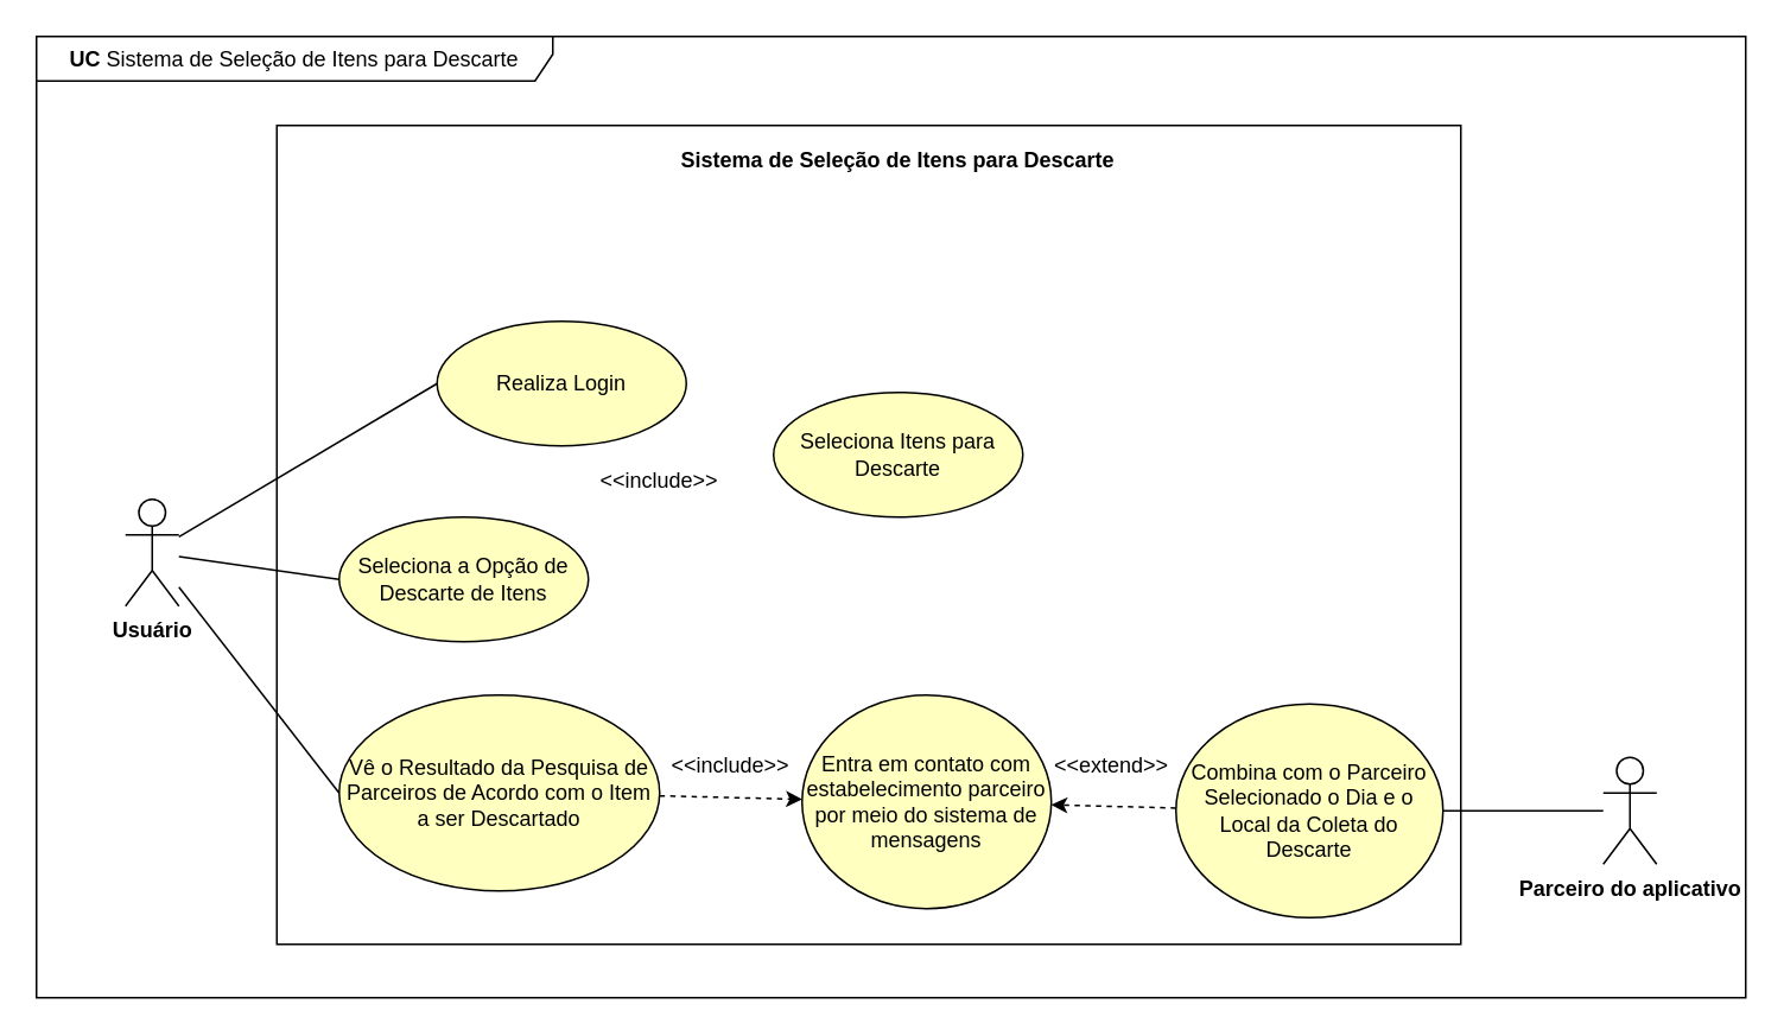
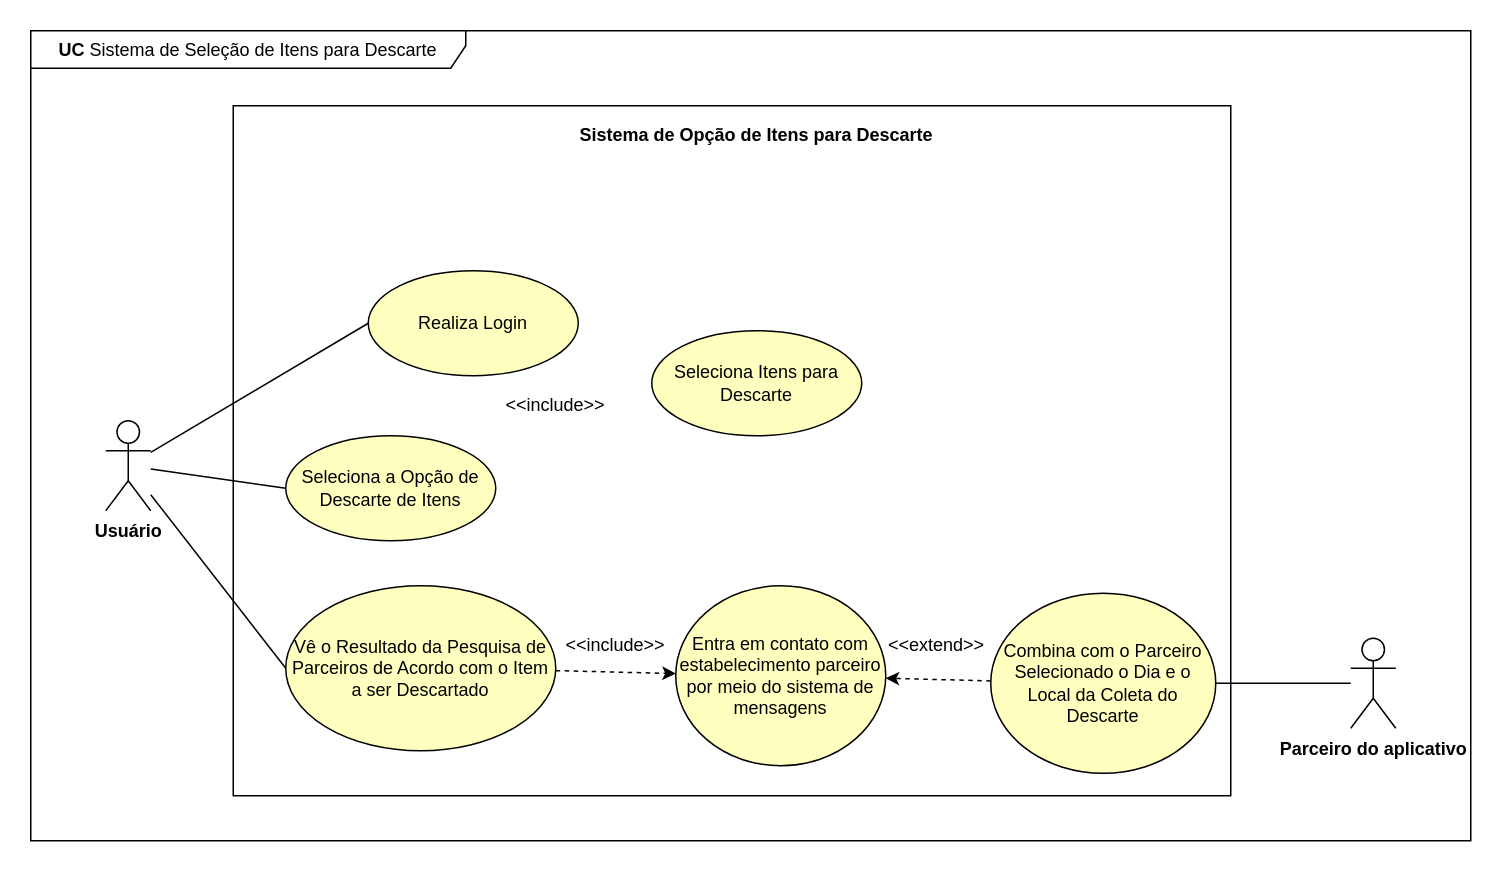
  <mxCell id="0" />
  <mxCell id="1" parent="0" />
  <mxCell id="2" value="&lt;b&gt;UC&lt;/b&gt; Sistema de Seleção de Itens para Descarte" style="shape=umlFrame;whiteSpace=wrap;html=1;width=290;height=25;" parent="1" vertex="1"><mxGeometry x="20" y="20" width="960" height="540" as="geometry" /></mxCell>
  <mxCell id="3" value="" style="rounded=0;whiteSpace=wrap;html=1;fillColor=none;" parent="1" vertex="1"><mxGeometry x="155" y="70" width="665" height="460" as="geometry" /></mxCell>
  <mxCell id="4" value="Seleciona a Opção de Descarte de Itens" style="ellipse;whiteSpace=wrap;html=1;fillColor=#FFFFC0;" parent="1" vertex="1"><mxGeometry x="190" y="290" width="140" height="70" as="geometry" /></mxCell>
  <mxCell id="5" value="Realiza Login" style="ellipse;whiteSpace=wrap;html=1;fillColor=#FFFFC0;" parent="1" vertex="1"><mxGeometry x="245" y="180" width="140" height="70" as="geometry" /></mxCell>
  <mxCell id="6" style="edgeStyle=none;rounded=0;orthogonalLoop=1;jettySize=auto;html=1;dashed=1;" parent="1" source="7" target="8" edge="1"><mxGeometry relative="1" as="geometry" /></mxCell>
  <mxCell id="7" value="Vê o Resultado da Pesquisa de Parceiros de Acordo com o Item a ser Descartado" style="ellipse;whiteSpace=wrap;html=1;fillColor=#FFFFC0;" parent="1" vertex="1"><mxGeometry x="190" y="390" width="180" height="110" as="geometry" /></mxCell>
  <mxCell id="8" value="Entra em contato com estabelecimento parceiro por meio do sistema de mensagens" style="ellipse;whiteSpace=wrap;html=1;fillColor=#FFFFC0;" parent="1" vertex="1"><mxGeometry x="450" y="390" width="140" height="120" as="geometry" /></mxCell>
  <mxCell id="9" style="edgeStyle=none;rounded=0;orthogonalLoop=1;jettySize=auto;html=1;entryX=1;entryY=0.5;entryDx=0;entryDy=0;endArrow=none;endFill=0;" parent="1" source="10" target="18" edge="1"><mxGeometry relative="1" as="geometry" /></mxCell>
  <mxCell id="10" value="&lt;b&gt;Parceiro do aplicativo&lt;/b&gt;" style="shape=umlActor;verticalLabelPosition=bottom;verticalAlign=top;html=1;" parent="1" vertex="1"><mxGeometry x="900" y="425" width="30" height="60" as="geometry" /></mxCell>
  <mxCell id="11" style="edgeStyle=none;rounded=0;orthogonalLoop=1;jettySize=auto;html=1;entryX=0;entryY=0.5;entryDx=0;entryDy=0;endArrow=none;endFill=0;" parent="1" source="14" target="5" edge="1"><mxGeometry relative="1" as="geometry" /></mxCell>
  <mxCell id="12" style="edgeStyle=none;rounded=0;orthogonalLoop=1;jettySize=auto;html=1;entryX=0;entryY=0.5;entryDx=0;entryDy=0;endArrow=none;endFill=0;" parent="1" source="14" target="4" edge="1"><mxGeometry relative="1" as="geometry" /></mxCell>
  <mxCell id="13" style="edgeStyle=none;rounded=0;orthogonalLoop=1;jettySize=auto;html=1;entryX=0;entryY=0.5;entryDx=0;entryDy=0;endArrow=none;endFill=0;" parent="1" source="14" target="7" edge="1"><mxGeometry relative="1" as="geometry" /></mxCell>
  <mxCell id="14" value="&lt;b&gt;Usuário&lt;/b&gt;" style="shape=umlActor;verticalLabelPosition=bottom;verticalAlign=top;html=1;" parent="1" vertex="1"><mxGeometry x="70" y="280" width="30" height="60" as="geometry" /></mxCell>
- <mxCell id="15" value="Sistema de Seleção de Itens para Descarte" style="text;html=1;strokeColor=none;fillColor=none;align=center;verticalAlign=middle;whiteSpace=wrap;rounded=0;fontStyle=1" parent="1" vertex="1"><mxGeometry x="364" y="80" width="280" height="20" as="geometry" /></mxCell>
+ <mxCell id="15" value="Sistema de Opção de Itens para Descarte" style="text;html=1;strokeColor=none;fillColor=none;align=center;verticalAlign=middle;whiteSpace=wrap;rounded=0;fontStyle=1" parent="1" vertex="1"><mxGeometry x="364" y="80" width="280" height="20" as="geometry" /></mxCell>
  <mxCell id="16" value="Seleciona Itens para Descarte" style="ellipse;whiteSpace=wrap;html=1;fillColor=#FFFFC0;" parent="1" vertex="1"><mxGeometry x="434" y="220" width="140" height="70" as="geometry" /></mxCell>
  <mxCell id="17" style="edgeStyle=none;rounded=0;orthogonalLoop=1;jettySize=auto;html=1;dashed=1;" parent="1" source="18" target="8" edge="1"><mxGeometry relative="1" as="geometry" /></mxCell>
  <mxCell id="18" value="Combina com o Parceiro Selecionado o Dia e o Local da Coleta do Descarte" style="ellipse;whiteSpace=wrap;html=1;fillColor=#FFFFC0;" parent="1" vertex="1"><mxGeometry x="660" y="395" width="150" height="120" as="geometry" /></mxCell>
  <mxCell id="19" value="&amp;lt;&amp;lt;include&amp;gt;&amp;gt;" style="text;html=1;strokeColor=none;fillColor=none;align=center;verticalAlign=middle;whiteSpace=wrap;rounded=0;" parent="1" vertex="1"><mxGeometry x="350" y="260" width="40" height="20" as="geometry" /></mxCell>
  <mxCell id="20" value="&amp;lt;&amp;lt;extend&amp;gt;&amp;gt;" style="text;html=1;strokeColor=none;fillColor=none;align=center;verticalAlign=middle;whiteSpace=wrap;rounded=0;" parent="1" vertex="1"><mxGeometry x="604" y="420" width="40" height="20" as="geometry" /></mxCell>
  <mxCell id="21" value="&amp;lt;&amp;lt;include&amp;gt;&amp;gt;" style="text;html=1;strokeColor=none;fillColor=none;align=center;verticalAlign=middle;whiteSpace=wrap;rounded=0;" parent="1" vertex="1"><mxGeometry x="390" y="420" width="40" height="20" as="geometry" /></mxCell>
  <mxCell id="22" style="edgeStyle=none;rounded=0;orthogonalLoop=1;jettySize=auto;html=1;exitX=0.25;exitY=0;exitDx=0;exitDy=0;dashed=1;" parent="1" source="19" target="19" edge="1"><mxGeometry relative="1" as="geometry" /></mxCell>
